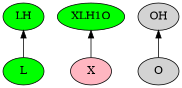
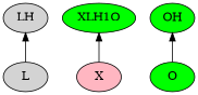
  digraph {
    rankdir=BT
    node [fillcolor=green style=filled]
-   L
-   LH
+   L [fillcolor=lightgray]
+   LH [fillcolor=lightgray]
    n3 [label=XLH1O]
-   OH [fillcolor=lightgray]
-   O [fillcolor=lightgray]
+   OH
+   O
    X [fillcolor=lightpink]
    L -> LH
    O -> OH
    X -> n3
  }
